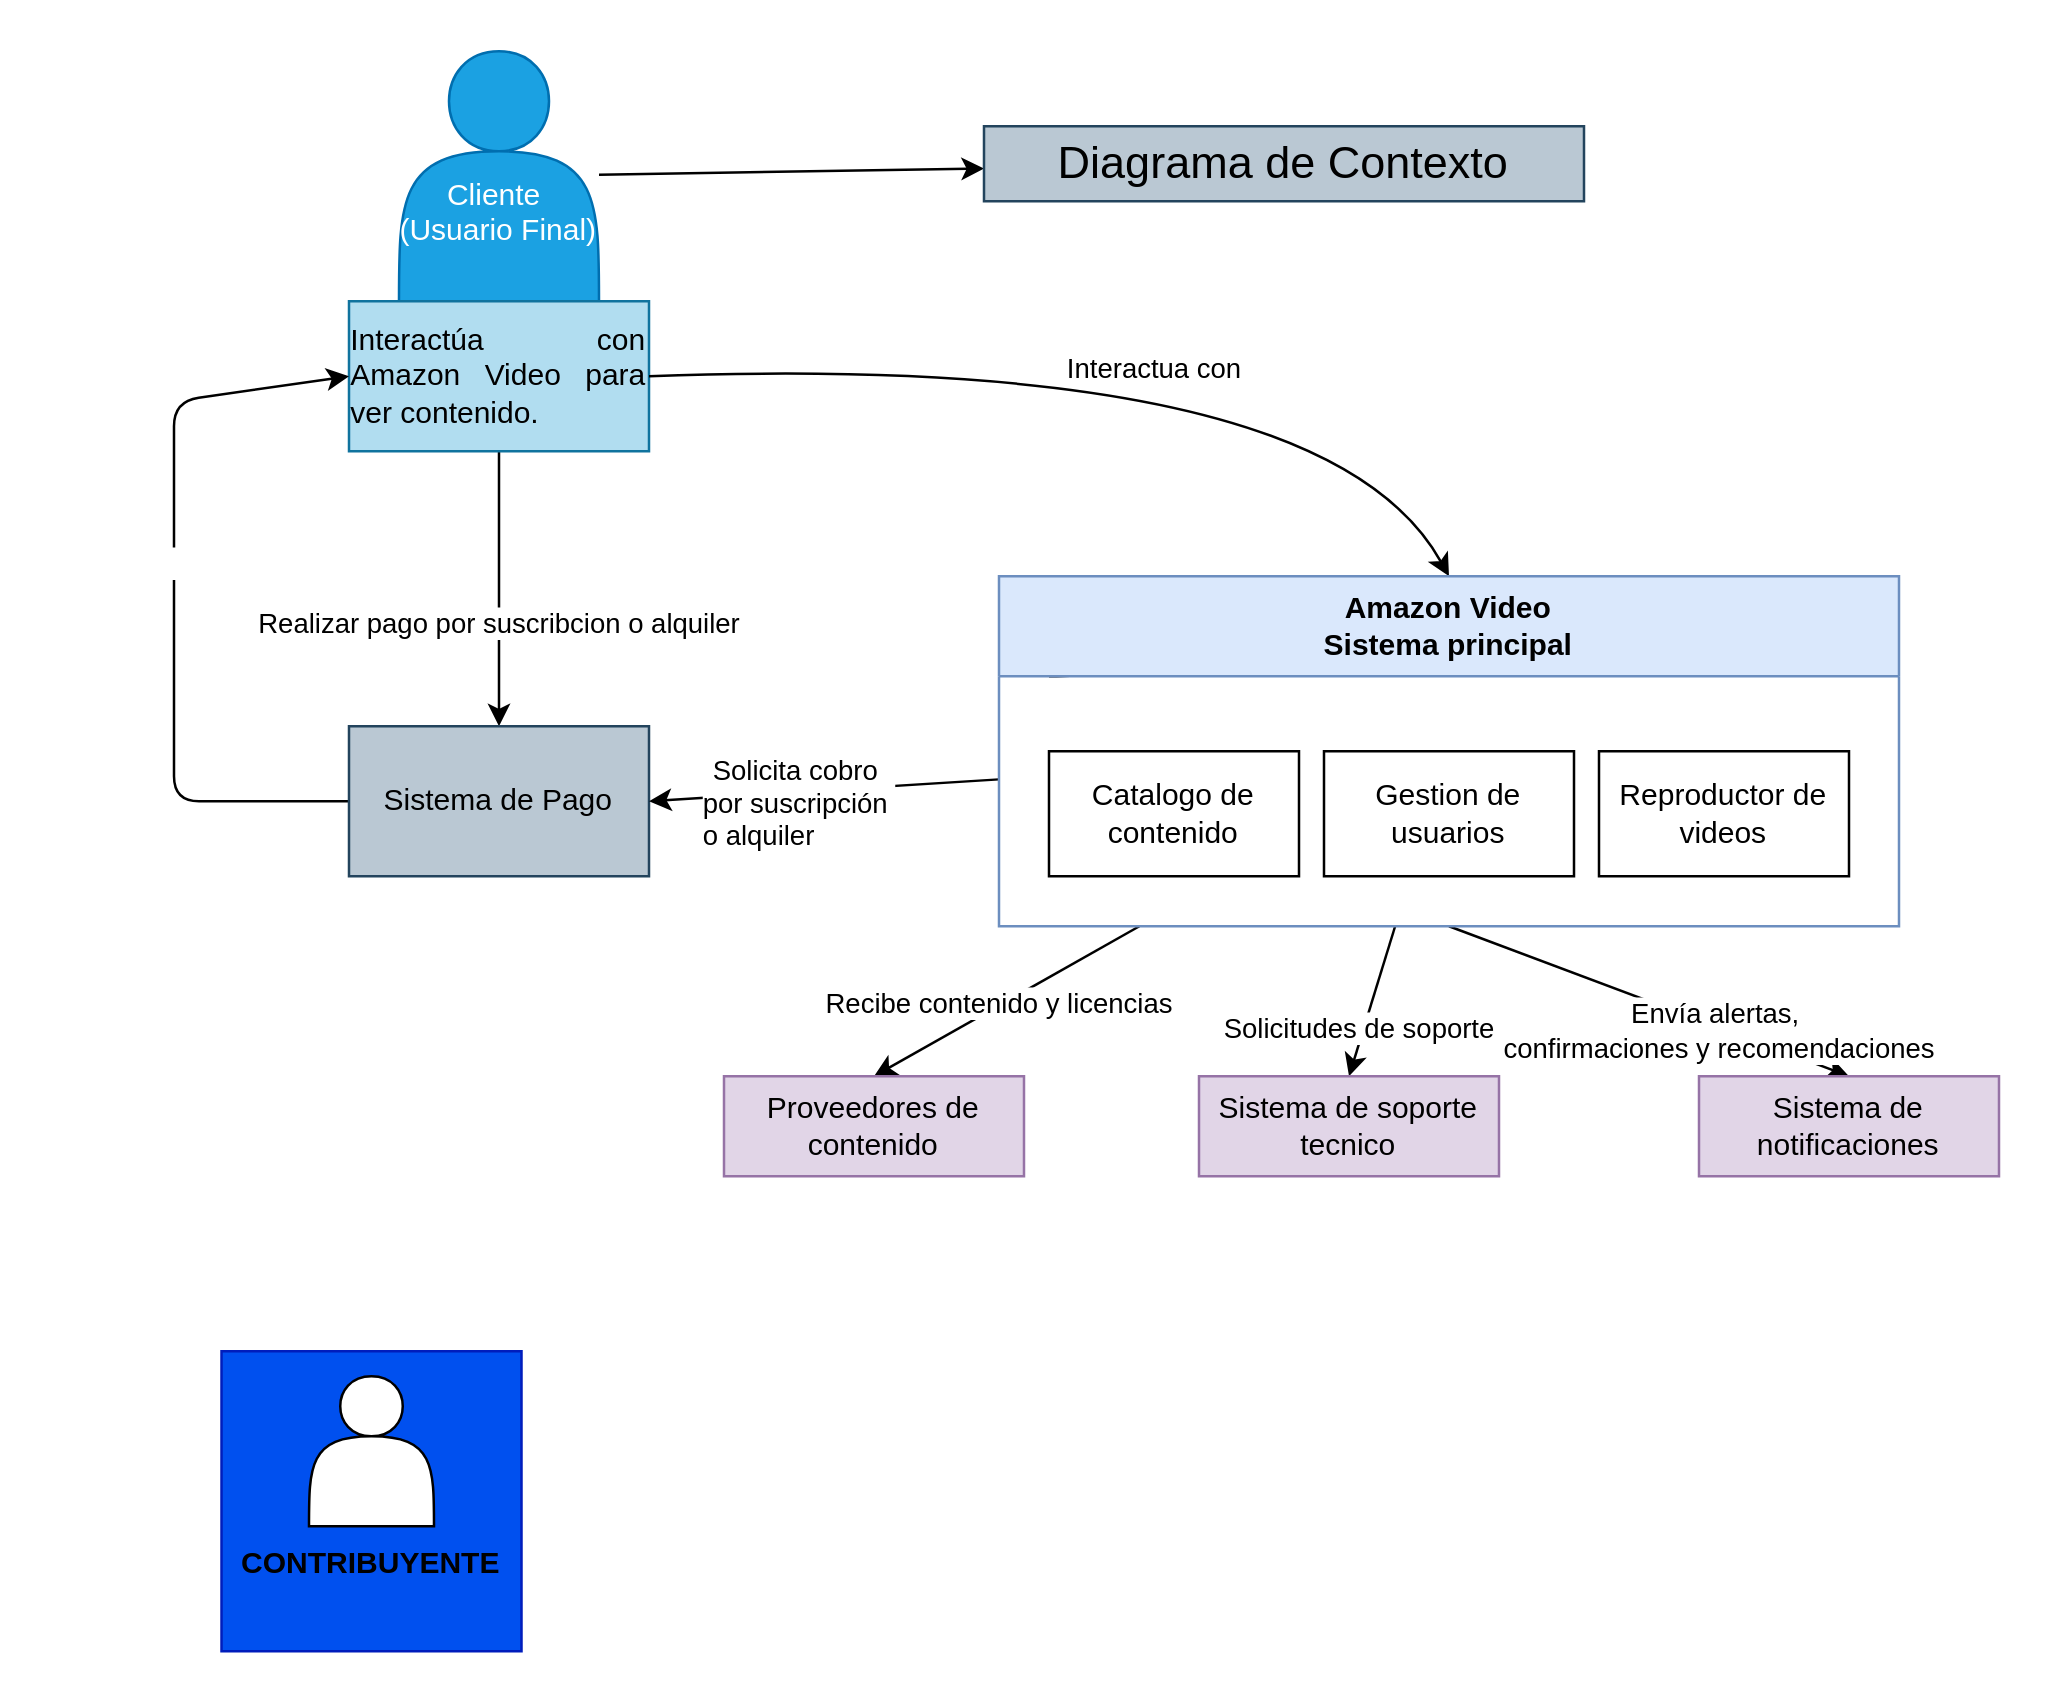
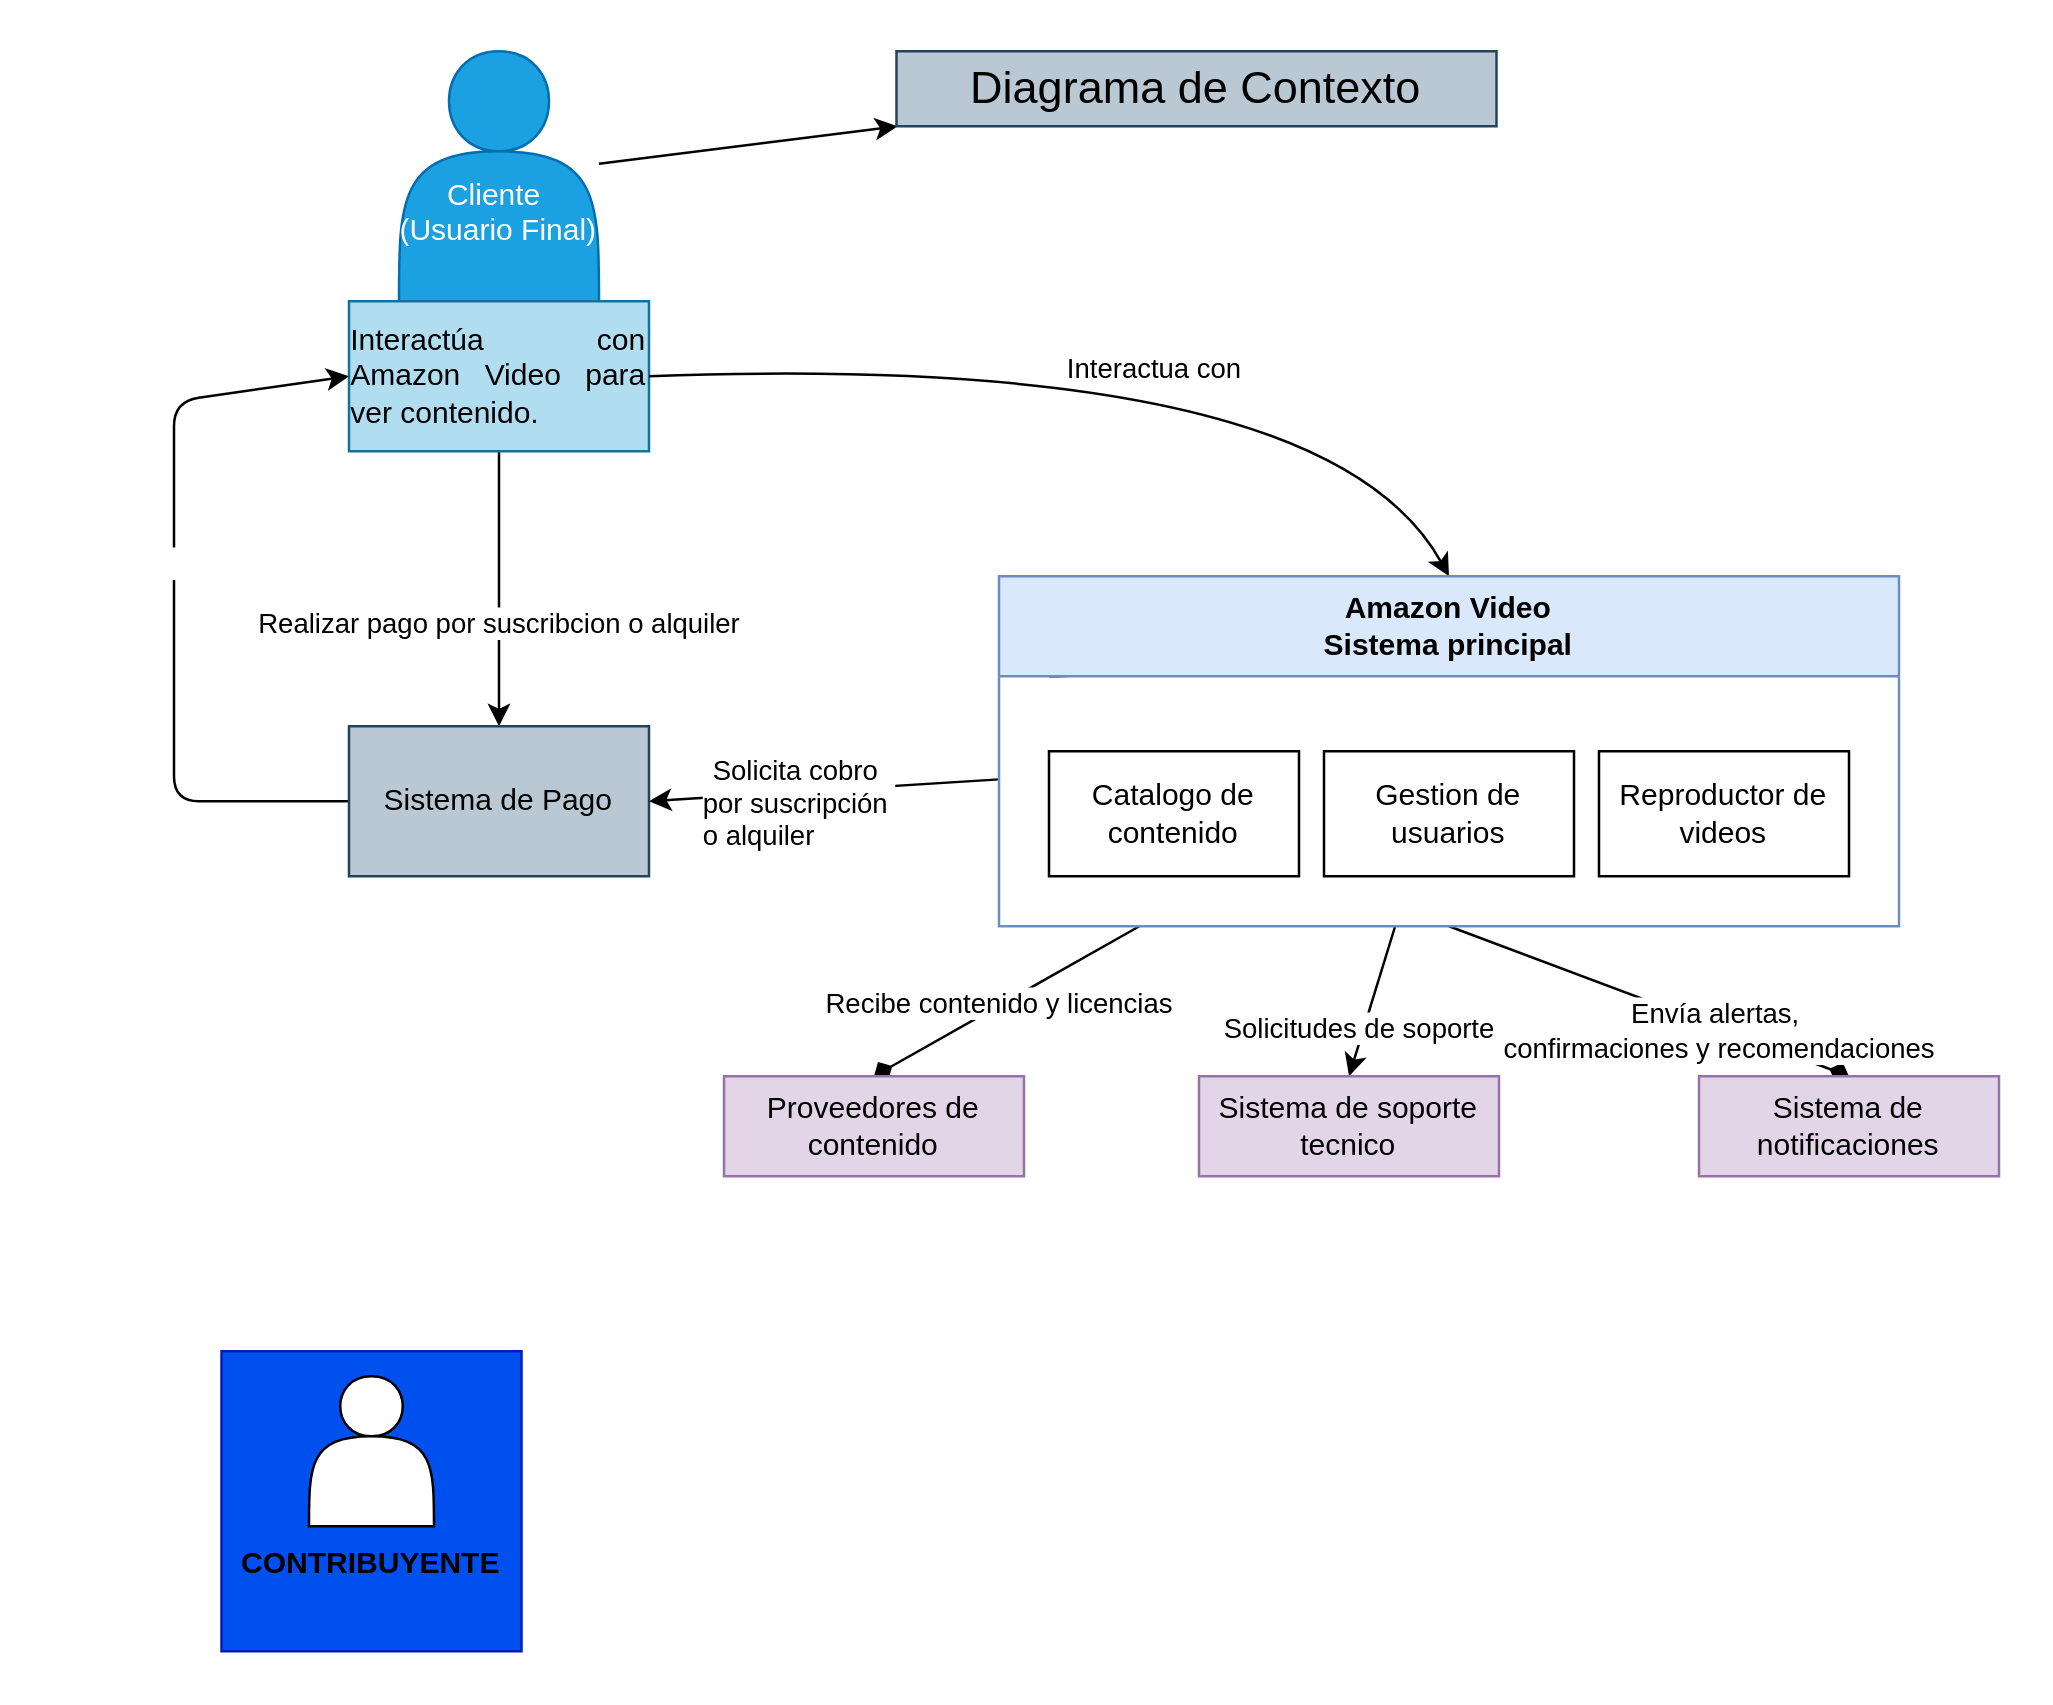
  <mxCell id="0" />
  <mxCell id="1" parent="0" />
  <mxCell id="2" value="" style="edgeStyle=none;html=1;" parent="1" source="3" target="28" edge="1"><mxGeometry relative="1" as="geometry" /></mxCell>
  <mxCell id="3" value="&#10;&#10;Cliente &#10;(Usuario Final)" style="shape=actor;fillColor=#1ba1e2;strokeColor=#006EAF;fontColor=#ffffff;verticalAlign=middle;" parent="1" vertex="1"><mxGeometry x="110" y="20" width="80" height="100" as="geometry" /></mxCell>
  <mxCell id="4" style="edgeStyle=none;html=1;entryX=0.5;entryY=0;entryDx=0;entryDy=0;" parent="1" source="6" target="9" edge="1"><mxGeometry relative="1" as="geometry" /></mxCell>
  <mxCell id="5" value="Realizar pago por suscribcion o alquiler" style="edgeLabel;html=1;align=center;verticalAlign=middle;resizable=0;points=[];" parent="4" vertex="1" connectable="0"><mxGeometry x="0.242" y="-1" relative="1" as="geometry"><mxPoint as="offset" /></mxGeometry></mxCell>
  <mxCell id="6" value="&lt;div style=&quot;text-align: justify;&quot;&gt;&lt;span style=&quot;background-color: transparent;&quot;&gt;Interactúa con Amazon Video para ver contenido.&lt;/span&gt;&lt;/div&gt;" style="whiteSpace=wrap;html=1;fillColor=#b1ddf0;strokeColor=#10739e;rounded=0;" parent="1" vertex="1"><mxGeometry x="90" y="120" width="120" height="60" as="geometry" /></mxCell>
  <mxCell id="7" style="edgeStyle=none;html=1;entryX=0;entryY=0.5;entryDx=0;entryDy=0;" parent="1" source="9" target="6" edge="1"><mxGeometry relative="1" as="geometry"><Array as="points"><mxPoint x="20" y="320" /><mxPoint x="20" y="240" /><mxPoint x="20" y="160" /></Array></mxGeometry></mxCell>
  <mxCell id="8" value="&lt;span&gt;&lt;font style=&quot;color: light-dark(rgb(255, 255, 255), rgb(255, 255, 255));&quot;&gt;Envia confirmacion de pago&lt;/font&gt;&lt;/span&gt;" style="edgeLabel;html=1;align=center;verticalAlign=middle;resizable=0;points=[];" parent="7" vertex="1" connectable="0"><mxGeometry x="0.102" y="2" relative="1" as="geometry"><mxPoint as="offset" /></mxGeometry></mxCell>
  <mxCell id="9" value="&lt;p&gt;Sistema de Pago&lt;/p&gt;" style="rounded=0;whiteSpace=wrap;html=1;fillColor=#bac8d3;strokeColor=#23445d;" parent="1" vertex="1"><mxGeometry x="90" y="290" width="120" height="60" as="geometry" /></mxCell>
  <mxCell id="10" value="" style="curved=1;endArrow=classic;html=1;exitX=1;exitY=0.5;exitDx=0;exitDy=0;entryX=0.5;entryY=0;entryDx=0;entryDy=0;" parent="1" source="6" target="21" edge="1"><mxGeometry width="50" height="50" relative="1" as="geometry"><mxPoint x="350" y="180" as="sourcePoint" /><mxPoint x="500" y="220" as="targetPoint" /><Array as="points"><mxPoint x="480" y="140" /></Array></mxGeometry></mxCell>
  <mxCell id="11" value="Interactua con" style="edgeLabel;html=1;align=center;verticalAlign=middle;resizable=0;points=[];" parent="10" vertex="1" connectable="0"><mxGeometry x="0.077" y="-4" relative="1" as="geometry"><mxPoint as="offset" /></mxGeometry></mxCell>
  <mxCell id="12" value="" style="curved=1;endArrow=classic;html=1;" parent="1" target="21" edge="1"><mxGeometry width="50" height="50" relative="1" as="geometry"><mxPoint x="370" y="270" as="sourcePoint" /><mxPoint x="420" y="220" as="targetPoint" /><Array as="points"><mxPoint x="420" y="270" /></Array></mxGeometry></mxCell>
- <mxCell id="13" style="edgeStyle=none;html=1;exitX=0.5;exitY=1;exitDx=0;exitDy=0;entryX=0.5;entryY=0;entryDx=0;entryDy=0;" parent="1" source="21" target="27" edge="1"><mxGeometry relative="1" as="geometry" /></mxCell>
+ <mxCell id="13" style="edgeStyle=none;html=1;exitX=0.5;exitY=1;exitDx=0;exitDy=0;entryX=0.5;entryY=0;entryDx=0;entryDy=0;endArrow=diamond;" parent="1" source="21" target="27" edge="1"><mxGeometry relative="1" as="geometry" /></mxCell>
  <mxCell id="14" value="Envía alertas,&amp;nbsp;&lt;div&gt;confirmaciones y recomendaciones&lt;/div&gt;" style="edgeLabel;html=1;align=center;verticalAlign=middle;resizable=0;points=[];" parent="13" vertex="1" connectable="0"><mxGeometry x="0.351" y="-1" relative="1" as="geometry"><mxPoint as="offset" /></mxGeometry></mxCell>
  <mxCell id="15" style="edgeStyle=none;html=1;entryX=0.5;entryY=0;entryDx=0;entryDy=0;" parent="1" source="21" target="26" edge="1"><mxGeometry relative="1" as="geometry" /></mxCell>
  <mxCell id="16" value="Solicitudes de soporte" style="edgeLabel;html=1;align=center;verticalAlign=middle;resizable=0;points=[];" parent="15" vertex="1" connectable="0"><mxGeometry x="0.375" y="-2" relative="1" as="geometry"><mxPoint as="offset" /></mxGeometry></mxCell>
- <mxCell id="17" style="edgeStyle=none;html=1;entryX=0.5;entryY=0;entryDx=0;entryDy=0;" parent="1" source="21" target="25" edge="1"><mxGeometry relative="1" as="geometry" /></mxCell>
+ <mxCell id="17" style="edgeStyle=none;html=1;entryX=0.5;entryY=0;entryDx=0;entryDy=0;endArrow=diamond;" parent="1" source="21" target="25" edge="1"><mxGeometry relative="1" as="geometry" /></mxCell>
  <mxCell id="18" value="Recibe contenido y licencias" style="edgeLabel;html=1;align=center;verticalAlign=middle;resizable=0;points=[];" parent="17" vertex="1" connectable="0"><mxGeometry x="0.042" y="-1" relative="1" as="geometry"><mxPoint as="offset" /></mxGeometry></mxCell>
  <mxCell id="19" style="edgeStyle=none;html=1;entryX=1;entryY=0.5;entryDx=0;entryDy=0;" parent="1" source="21" target="9" edge="1"><mxGeometry relative="1" as="geometry"><mxPoint x="219" y="320" as="targetPoint" /></mxGeometry></mxCell>
  <mxCell id="20" value="&lt;span style=&quot;text-align: left;&quot;&gt;&lt;font style=&quot;color: light-dark(rgb(0, 0, 0), rgb(255, 255, 255));&quot;&gt;Solicita cobro&amp;nbsp;&lt;/font&gt;&lt;/span&gt;&lt;div style=&quot;scrollbar-color: light-dark(#e2e2e2, #4b4b4b)&lt;br/&gt;&#09;&#09;&#09;&#09;&#09;light-dark(#fbfbfb, var(--dark-panel-color)); text-align: left;&quot;&gt;&lt;font style=&quot;color: light-dark(rgb(0, 0, 0), rgb(255, 255, 255));&quot;&gt;por suscripción&amp;nbsp;&lt;/font&gt;&lt;/div&gt;&lt;div style=&quot;scrollbar-color: light-dark(#e2e2e2, #4b4b4b)&lt;br/&gt;&#09;&#09;&#09;&#09;&#09;light-dark(#fbfbfb, var(--dark-panel-color)); text-align: left;&quot;&gt;&lt;font style=&quot;color: light-dark(rgb(0, 0, 0), rgb(255, 255, 255));&quot;&gt;o alquiler&lt;/font&gt;&lt;/div&gt;" style="edgeLabel;html=1;align=center;verticalAlign=middle;resizable=0;points=[];" parent="19" vertex="1" connectable="0"><mxGeometry x="0.345" relative="1" as="geometry"><mxPoint x="13" y="3" as="offset" /></mxGeometry></mxCell>
  <mxCell id="21" value="Amazon Video&lt;div&gt;Sistema principal&lt;/div&gt;" style="swimlane;whiteSpace=wrap;html=1;startSize=40;fillColor=#dae8fc;strokeColor=#6c8ebf;" parent="1" vertex="1"><mxGeometry x="350" y="230" width="360" height="140" as="geometry" /></mxCell>
  <mxCell id="22" value="Catalogo de contenido" style="rounded=0;whiteSpace=wrap;html=1;" parent="21" vertex="1"><mxGeometry x="20" y="70" width="100" height="50" as="geometry" /></mxCell>
  <mxCell id="23" value="&lt;p&gt;Gestion de usuarios&lt;/p&gt;" style="rounded=0;whiteSpace=wrap;html=1;" parent="21" vertex="1"><mxGeometry x="130" y="70" width="100" height="50" as="geometry" /></mxCell>
  <mxCell id="24" value="&lt;p&gt;Reproductor de videos&lt;/p&gt;" style="rounded=0;whiteSpace=wrap;html=1;" parent="21" vertex="1"><mxGeometry x="240" y="70" width="100" height="50" as="geometry" /></mxCell>
  <mxCell id="25" value="&lt;p&gt;Proveedores de contenido&lt;/p&gt;" style="rounded=0;whiteSpace=wrap;html=1;fillColor=#e1d5e7;strokeColor=#9673a6;" parent="1" vertex="1"><mxGeometry x="240" y="430" width="120" height="40" as="geometry" /></mxCell>
  <mxCell id="26" value="&lt;p&gt;Sistema de soporte tecnico&lt;/p&gt;" style="rounded=0;whiteSpace=wrap;html=1;fillColor=#e1d5e7;strokeColor=#9673a6;" parent="1" vertex="1"><mxGeometry x="430" y="430" width="120" height="40" as="geometry" /></mxCell>
  <mxCell id="27" value="&lt;p&gt;Sistema de notificaciones&lt;/p&gt;" style="rounded=0;whiteSpace=wrap;html=1;fillColor=#e1d5e7;strokeColor=#9673a6;" parent="1" vertex="1"><mxGeometry x="630" y="430" width="120" height="40" as="geometry" /></mxCell>
- <mxCell id="28" value="Diagrama de Contexto" style="rounded=0;whiteSpace=wrap;html=1;fillColor=#bac8d3;strokeColor=#23445d;fontSize=18;" parent="1" vertex="1"><mxGeometry x="344" y="50" width="240" height="30" as="geometry" /></mxCell>
+ <mxCell id="28" value="Diagrama de Contexto" style="rounded=0;whiteSpace=wrap;html=1;fillColor=#bac8d3;strokeColor=#23445d;fontSize=18;" parent="1" vertex="1"><mxGeometry x="309" y="20" width="240" height="30" as="geometry" /></mxCell>
  <mxCell id="29" value="" style="whiteSpace=wrap;html=1;aspect=fixed;fillColor=light-dark(#0050EF,#006EAF);fontColor=#ffffff;strokeColor=#001DBC;" vertex="1" parent="1"><mxGeometry x="39" y="540" width="120" height="120" as="geometry" /></mxCell>
  <mxCell id="30" value="" style="shape=actor;whiteSpace=wrap;html=1;fillColor=light-dark(#FFFFFF,#FFFFFF);strokeColor=light-dark(#000000,#000000);" vertex="1" parent="1"><mxGeometry x="74" y="550" width="50" height="60" as="geometry" /></mxCell>
  <mxCell id="31" value="&lt;b&gt;CONTRIBUYENTE&lt;/b&gt;" style="text;strokeColor=none;align=center;fillColor=none;html=1;verticalAlign=middle;whiteSpace=wrap;rounded=0;" vertex="1" parent="1"><mxGeometry x="39" y="610" width="120" height="30" as="geometry" /></mxCell>
